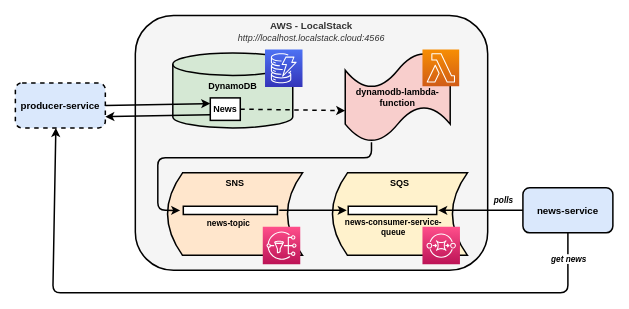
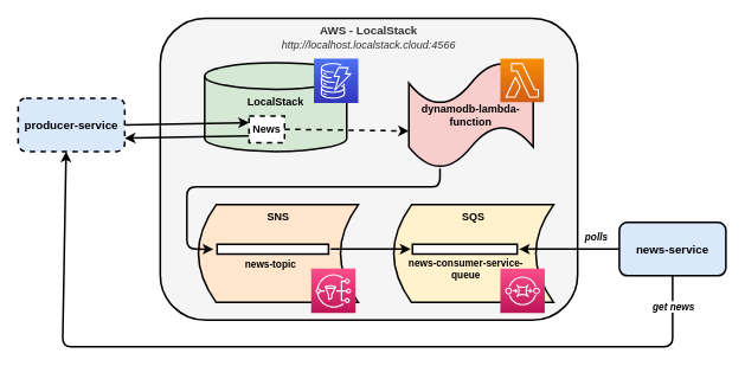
  <mxCell id="0" />
  <mxCell id="1" parent="0" />
  <mxCell id="2" value="&lt;b&gt;&lt;font style=&quot;font-size: 13px;&quot;&gt;AWS - LocalStack&lt;/font&gt;&lt;/b&gt;&lt;br&gt;&lt;i&gt;http://localhost.localstack.cloud:4566&lt;/i&gt;" style="rounded=1;whiteSpace=wrap;html=1;strokeWidth=2;verticalAlign=top;fillColor=#f5f5f5;fontColor=#333333;strokeColor=#000000;" parent="1" vertex="1"><mxGeometry x="180" y="20" width="470" height="340" as="geometry" /></mxCell>
  <mxCell id="3" value="&lt;b&gt;SQS&lt;/b&gt;" style="shape=dataStorage;whiteSpace=wrap;html=1;fixedSize=1;strokeWidth=2;horizontal=1;verticalAlign=top;fillColor=#fff2cc;strokeColor=#000000;" parent="1" vertex="1"><mxGeometry x="443" y="230" width="180" height="110" as="geometry" /></mxCell>
  <mxCell id="4" value="&lt;b&gt;SNS&lt;/b&gt;" style="shape=dataStorage;whiteSpace=wrap;html=1;fixedSize=1;strokeWidth=2;horizontal=1;verticalAlign=top;fillColor=#ffe6cc;strokeColor=#000000;" parent="1" vertex="1"><mxGeometry x="223" y="230" width="180" height="110" as="geometry" /></mxCell>
  <mxCell id="5" value="&lt;b&gt;&lt;font style=&quot;font-size: 13px;&quot;&gt;producer-service&lt;/font&gt;&lt;/b&gt;" style="rounded=1;whiteSpace=wrap;html=1;strokeWidth=2;fillColor=#dae8fc;strokeColor=#000000;dashed=1;" parent="1" vertex="1"><mxGeometry x="20" y="110" width="120" height="60" as="geometry" /></mxCell>
- <mxCell id="6" value="&lt;b&gt;DynamoDB&lt;/b&gt;" style="shape=cylinder3;whiteSpace=wrap;html=1;boundedLbl=1;backgroundOutline=1;size=15;strokeWidth=2;fillColor=#d5e8d4;strokeColor=#000000;verticalAlign=top;" parent="1" vertex="1"><mxGeometry x="230" y="70" width="160" height="100" as="geometry" /></mxCell>
+ <mxCell id="6" value="&lt;b&gt;LocalStack&lt;/b&gt;" style="shape=cylinder3;whiteSpace=wrap;html=1;boundedLbl=1;backgroundOutline=1;size=15;strokeWidth=2;fillColor=#d5e8d4;strokeColor=#000000;verticalAlign=top;" parent="1" vertex="1"><mxGeometry x="230" y="70" width="160" height="100" as="geometry" /></mxCell>
  <mxCell id="7" value="&lt;b&gt;&lt;font style=&quot;font-size: 13px;&quot;&gt;news-service&lt;/font&gt;&lt;/b&gt;" style="rounded=1;whiteSpace=wrap;html=1;strokeWidth=2;fillColor=#dae8fc;strokeColor=#000000;" parent="1" vertex="1"><mxGeometry x="697" y="250" width="120" height="60" as="geometry" /></mxCell>
  <mxCell id="8" value="" style="endArrow=classic;startArrow=none;html=1;rounded=0;strokeWidth=2;startFill=0;" parent="1" edge="1"><mxGeometry width="50" height="50" relative="1" as="geometry"><mxPoint x="372" y="280" as="sourcePoint" /><mxPoint x="462" y="280" as="targetPoint" /></mxGeometry></mxCell>
  <mxCell id="9" value="" style="endArrow=classic;startArrow=none;html=1;rounded=0;strokeWidth=2;startFill=0;exitX=0;exitY=0.5;exitDx=0;exitDy=0;" parent="1" source="7" edge="1"><mxGeometry width="50" height="50" relative="1" as="geometry"><mxPoint x="624" y="270" as="sourcePoint" /><mxPoint x="584" y="280" as="targetPoint" /></mxGeometry></mxCell>
  <mxCell id="10" value="&lt;b&gt;&lt;i&gt;&lt;font style=&quot;font-size: 11px;&quot;&gt;polls&lt;/font&gt;&lt;/i&gt;&lt;/b&gt;" style="edgeLabel;html=1;align=center;verticalAlign=middle;resizable=0;points=[];fontSize=13;" parent="9" vertex="1" connectable="0"><mxGeometry x="-0.14" y="-1" relative="1" as="geometry"><mxPoint x="22" y="-14" as="offset" /></mxGeometry></mxCell>
  <mxCell id="11" value="" style="shape=flexArrow;endArrow=none;startArrow=none;html=1;rounded=0;startFill=0;endFill=0;strokeWidth=2;fillColor=default;" parent="1" edge="1"><mxGeometry width="100" height="100" relative="1" as="geometry"><mxPoint x="243" y="280" as="sourcePoint" /><mxPoint x="370.5" y="280" as="targetPoint" /></mxGeometry></mxCell>
  <mxCell id="12" value="&lt;b&gt;news-topic&lt;/b&gt;" style="edgeLabel;html=1;align=center;verticalAlign=middle;resizable=0;points=[];labelBackgroundColor=none;" parent="11" vertex="1" connectable="0"><mxGeometry x="-0.028" y="-2" relative="1" as="geometry"><mxPoint x="-2" y="15" as="offset" /></mxGeometry></mxCell>
  <mxCell id="13" value="" style="shape=flexArrow;endArrow=none;startArrow=none;html=1;rounded=0;startFill=0;endFill=0;strokeWidth=2;fillColor=default;" parent="1" edge="1"><mxGeometry width="100" height="100" relative="1" as="geometry"><mxPoint x="463" y="280" as="sourcePoint" /><mxPoint x="583" y="280" as="targetPoint" /></mxGeometry></mxCell>
  <mxCell id="14" value="&lt;b&gt;news-consumer-service-&lt;br&gt;queue&lt;/b&gt;" style="edgeLabel;html=1;align=center;verticalAlign=middle;resizable=0;points=[];labelBackgroundColor=none;" parent="13" vertex="1" connectable="0"><mxGeometry x="-0.117" relative="1" as="geometry"><mxPoint x="7" y="22" as="offset" /></mxGeometry></mxCell>
  <mxCell id="15" value="" style="endArrow=classic;startArrow=none;html=1;rounded=0;strokeWidth=2;exitX=1;exitY=0.5;exitDx=0;exitDy=0;startFill=0;entryX=0;entryY=0.25;entryDx=0;entryDy=0;" parent="1" source="5" target="16" edge="1"><mxGeometry width="50" height="50" relative="1" as="geometry"><mxPoint x="150" y="220" as="sourcePoint" /><mxPoint x="250" y="160" as="targetPoint" /></mxGeometry></mxCell>
- <mxCell id="16" value="&lt;b&gt;News&lt;/b&gt;" style="rounded=0;whiteSpace=wrap;html=1;labelBackgroundColor=none;strokeColor=#000000;strokeWidth=2;" parent="1" vertex="1"><mxGeometry x="280" y="130" width="40" height="30" as="geometry" /></mxCell>
+ <mxCell id="16" value="&lt;b&gt;News&lt;/b&gt;" style="rounded=0;whiteSpace=wrap;html=1;labelBackgroundColor=none;strokeColor=#000000;strokeWidth=2;dashed=1;" parent="1" vertex="1"><mxGeometry x="280" y="130" width="40" height="30" as="geometry" /></mxCell>
  <mxCell id="17" value="" style="endArrow=classic;html=1;exitX=0.5;exitY=1;exitDx=0;exitDy=0;entryX=0.45;entryY=1;entryDx=0;entryDy=0;entryPerimeter=0;strokeWidth=2;rounded=1;" parent="1" source="7" target="5" edge="1"><mxGeometry width="50" height="50" relative="1" as="geometry"><mxPoint x="710" y="320" as="sourcePoint" /><mxPoint x="70" y="370" as="targetPoint" /><Array as="points"><mxPoint x="757" y="390" /><mxPoint x="70" y="390" /></Array></mxGeometry></mxCell>
  <mxCell id="18" value="&lt;b&gt;&lt;i&gt;get news&lt;/i&gt;&lt;/b&gt;" style="edgeLabel;html=1;align=center;verticalAlign=middle;resizable=0;points=[];" parent="17" vertex="1" connectable="0"><mxGeometry x="-0.932" relative="1" as="geometry"><mxPoint as="offset" /></mxGeometry></mxCell>
  <mxCell id="19" value="" style="endArrow=classic;html=1;rounded=0;fontSize=11;strokeWidth=2;entryX=1;entryY=0.75;entryDx=0;entryDy=0;exitX=0;exitY=0.75;exitDx=0;exitDy=0;" parent="1" source="16" target="5" edge="1"><mxGeometry width="50" height="50" relative="1" as="geometry"><mxPoint x="280" y="320" as="sourcePoint" /><mxPoint x="330" y="270" as="targetPoint" /></mxGeometry></mxCell>
  <mxCell id="20" value="&lt;b&gt;dynamodb-lambda-function&lt;/b&gt;" style="shape=tape;whiteSpace=wrap;html=1;strokeWidth=2;fillColor=#f8cecc;strokeColor=#000000;" parent="1" vertex="1"><mxGeometry x="460" y="69" width="140" height="120" as="geometry" /></mxCell>
  <mxCell id="21" value="" style="endArrow=classic;startArrow=none;html=1;rounded=0;strokeWidth=2;startFill=0;exitX=1;exitY=0.5;exitDx=0;exitDy=0;entryX=0;entryY=0.65;entryDx=0;entryDy=0;entryPerimeter=0;dashed=1;" parent="1" source="16" target="20" edge="1"><mxGeometry width="50" height="50" relative="1" as="geometry"><mxPoint x="385" y="320" as="sourcePoint" /><mxPoint x="475" y="320" as="targetPoint" /></mxGeometry></mxCell>
  <mxCell id="22" value="" style="endArrow=classic;startArrow=none;html=1;rounded=1;strokeWidth=2;startFill=0;exitX=0.25;exitY=1;exitDx=0;exitDy=0;exitPerimeter=0;entryX=0.094;entryY=0.455;entryDx=0;entryDy=0;entryPerimeter=0;" parent="1" source="20" target="4" edge="1"><mxGeometry width="50" height="50" relative="1" as="geometry"><mxPoint x="385" y="320" as="sourcePoint" /><mxPoint x="250" y="310" as="targetPoint" /><Array as="points"><mxPoint x="495" y="210" /><mxPoint x="210" y="210" /><mxPoint x="210" y="280" /></Array></mxGeometry></mxCell>
  <mxCell id="23" value="" style="sketch=0;points=[[0,0,0],[0.25,0,0],[0.5,0,0],[0.75,0,0],[1,0,0],[0,1,0],[0.25,1,0],[0.5,1,0],[0.75,1,0],[1,1,0],[0,0.25,0],[0,0.5,0],[0,0.75,0],[1,0.25,0],[1,0.5,0],[1,0.75,0]];outlineConnect=0;fontColor=#232F3E;gradientColor=#4D72F3;gradientDirection=north;fillColor=#3334B9;strokeColor=#ffffff;dashed=0;verticalLabelPosition=bottom;verticalAlign=top;align=center;html=1;fontSize=12;fontStyle=0;aspect=fixed;shape=mxgraph.aws4.resourceIcon;resIcon=mxgraph.aws4.dynamodb;" parent="1" vertex="1"><mxGeometry x="353" y="65.5" width="50" height="50" as="geometry" /></mxCell>
  <mxCell id="24" value="" style="sketch=0;points=[[0,0,0],[0.25,0,0],[0.5,0,0],[0.75,0,0],[1,0,0],[0,1,0],[0.25,1,0],[0.5,1,0],[0.75,1,0],[1,1,0],[0,0.25,0],[0,0.5,0],[0,0.75,0],[1,0.25,0],[1,0.5,0],[1,0.75,0]];outlineConnect=0;fontColor=#232F3E;gradientColor=#F78E04;gradientDirection=north;fillColor=#D05C17;strokeColor=#ffffff;dashed=0;verticalLabelPosition=bottom;verticalAlign=top;align=center;html=1;fontSize=12;fontStyle=0;aspect=fixed;shape=mxgraph.aws4.resourceIcon;resIcon=mxgraph.aws4.lambda;" parent="1" vertex="1"><mxGeometry x="563" y="65.5" width="49" height="49" as="geometry" /></mxCell>
  <mxCell id="25" value="" style="sketch=0;points=[[0,0,0],[0.25,0,0],[0.5,0,0],[0.75,0,0],[1,0,0],[0,1,0],[0.25,1,0],[0.5,1,0],[0.75,1,0],[1,1,0],[0,0.25,0],[0,0.5,0],[0,0.75,0],[1,0.25,0],[1,0.5,0],[1,0.75,0]];outlineConnect=0;fontColor=#232F3E;gradientColor=#FF4F8B;gradientDirection=north;fillColor=#BC1356;strokeColor=#ffffff;dashed=0;verticalLabelPosition=bottom;verticalAlign=top;align=center;html=1;fontSize=12;fontStyle=0;aspect=fixed;shape=mxgraph.aws4.resourceIcon;resIcon=mxgraph.aws4.sns;" parent="1" vertex="1"><mxGeometry x="350" y="302" width="50" height="50" as="geometry" /></mxCell>
  <mxCell id="26" value="" style="sketch=0;points=[[0,0,0],[0.25,0,0],[0.5,0,0],[0.75,0,0],[1,0,0],[0,1,0],[0.25,1,0],[0.5,1,0],[0.75,1,0],[1,1,0],[0,0.25,0],[0,0.5,0],[0,0.75,0],[1,0.25,0],[1,0.5,0],[1,0.75,0]];outlineConnect=0;fontColor=#232F3E;gradientColor=#FF4F8B;gradientDirection=north;fillColor=#BC1356;strokeColor=#ffffff;dashed=0;verticalLabelPosition=bottom;verticalAlign=top;align=center;html=1;fontSize=12;fontStyle=0;aspect=fixed;shape=mxgraph.aws4.resourceIcon;resIcon=mxgraph.aws4.sqs;" parent="1" vertex="1"><mxGeometry x="563" y="302" width="50" height="50" as="geometry" /></mxCell>
